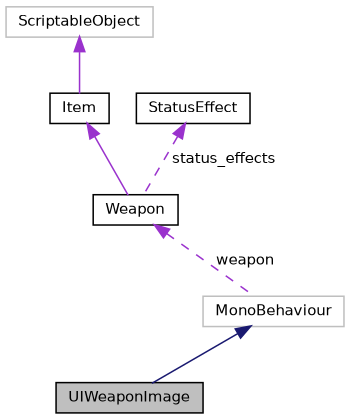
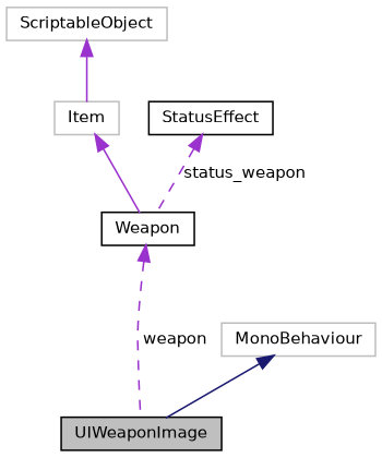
  digraph {
    node [color=black fillcolor=white fontname=Helvetica fontsize=10 shape=record style=filled]
    edge [color=darkorchid3 dir=back fontname=Helvetica fontsize=10 labelfontname=Helvetica labelfontsize=10 style=solid]
    n1 [fillcolor=grey75 fontcolor=black height=0.2 label=UIWeaponImage width=0.4]
    n2 [color=grey75 height=0.2 label=MonoBehaviour width=0.4]
    n3 [height=0.2 label=Weapon width=0.4]
-   n4 [height=0.2 label=Item width=0.4]
+   n4 [color=grey75 height=0.2 label=Item width=0.4]
    n5 [color=grey75 height=0.2 label=ScriptableObject width=0.4]
    n6 [height=0.2 label=StatusEffect width=0.4]
    n2 -> n1 [color=midnightblue]
-   n3 -> n2 [label=" weapon" style=dashed]
+   n3 -> n1 [label=" weapon" style=dashed]
    n4 -> n3
    n5 -> n4
-   n6 -> n3 [label=" status_effects" style=dashed]
+   n6 -> n3 [label=" status_weapon" style=dashed]
  }
